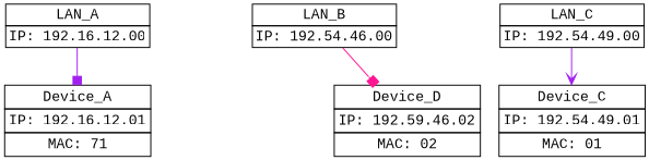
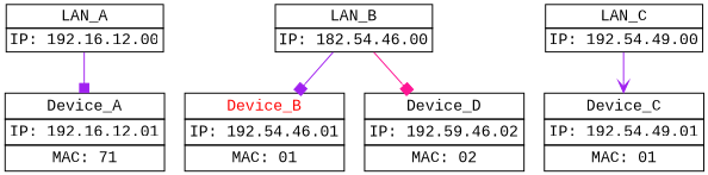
  digraph {
    fontname="Liberation Mono"
    node [fontname="Liberation Mono" margin=0 shape=none]
    edge [arrowhead=box color=purple fontname="Liberation Mono"]
    n1 [label=< <TABLE BORDER="0" CELLBORDER="1" CELLSPACING="0" CELLPADDING="2"> 	<TR><TD COLSPAN="3">LAN_A</TD></TR> 	<TR><TD COLSPAN="3">IP: 192.16.12.00</TD></TR> </TABLE>>]
    n2 [label=< <TABLE BORDER="0" CELLBORDER="1" CELLSPACING="0" CELLPADDING="3"> 	<TR><TD COLSPAN="3">Device_A</TD></TR> 	<TR><TD COLSPAN="3">IP: 192.16.12.01</TD></TR> 	<TR><TD COLSPAN="3">MAC: 71</TD></TR> </TABLE>>]
-   n3 [label=< <TABLE BORDER="0" CELLBORDER="1" CELLSPACING="0" CELLPADDING="2"> 	<TR><TD COLSPAN="3">LAN_B</TD></TR> 	<TR><TD COLSPAN="3">IP: 192.54.46.00</TD></TR> </TABLE>>]
+   n3 [label=< <TABLE BORDER="0" CELLBORDER="1" CELLSPACING="0" CELLPADDING="2"> 	<TR><TD COLSPAN="3">LAN_B</TD></TR> 	<TR><TD COLSPAN="3">IP: 182.54.46.00</TD></TR> </TABLE>>]
+   n4 [label=< <TABLE BORDER="0" CELLBORDER="1" CELLSPACING="0" CELLPADDING="3"> 	<TR><TD COLSPAN="3"><FONT COLOR="red">Device_B</FONT></TD></TR> 	<TR><TD COLSPAN="3">IP: 192.54.46.01</TD></TR> 	<TR><TD COLSPAN="3">MAC: 01</TD></TR> </TABLE>>]
    n5 [label=< <TABLE BORDER="0" CELLBORDER="1" CELLSPACING="0" CELLPADDING="3"> 	<TR><TD COLSPAN="3">Device_D</TD></TR> 	<TR><TD COLSPAN="3">IP: 192.59.46.02</TD></TR> 	<TR><TD COLSPAN="3">MAC: 02</TD></TR> </TABLE>>]
    n6 [label=< <TABLE BORDER="0" CELLBORDER="1" CELLSPACING="0" CELLPADDING="2"> 	<TR><TD COLSPAN="3">LAN_C</TD></TR> 	<TR><TD COLSPAN="3">IP: 192.54.49.00</TD></TR> </TABLE>>]
    n7 [label=< <TABLE BORDER="0" CELLBORDER="1" CELLSPACING="0" CELLPADDING="3"> 	<TR><TD COLSPAN="3">Device_C</TD></TR> 	<TR><TD COLSPAN="3">IP: 192.54.49.01</TD></TR> 	<TR><TD COLSPAN="3">MAC: 01</TD></TR> </TABLE>>]
    n1 -> n2
+   n3 -> n4
    n3 -> n5 [color=deeppink]
    n6 -> n7 [arrowhead=vee]
  }
